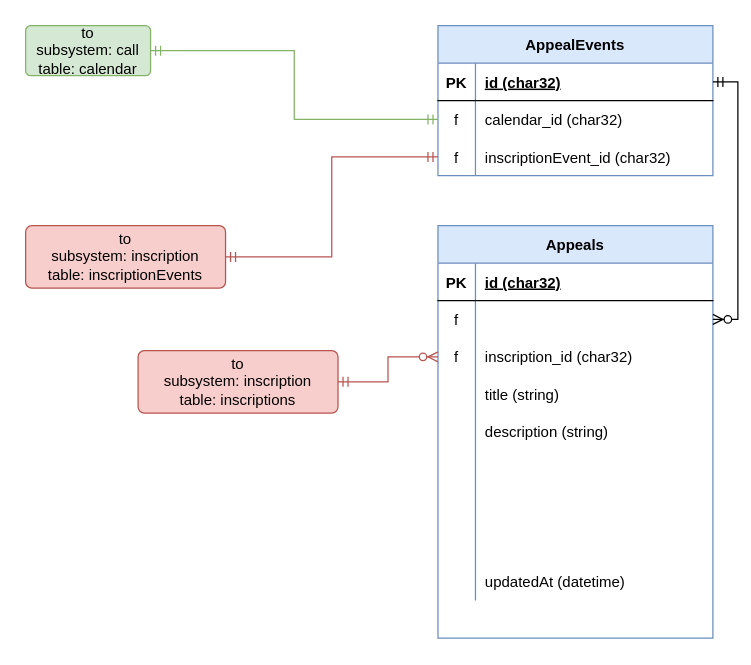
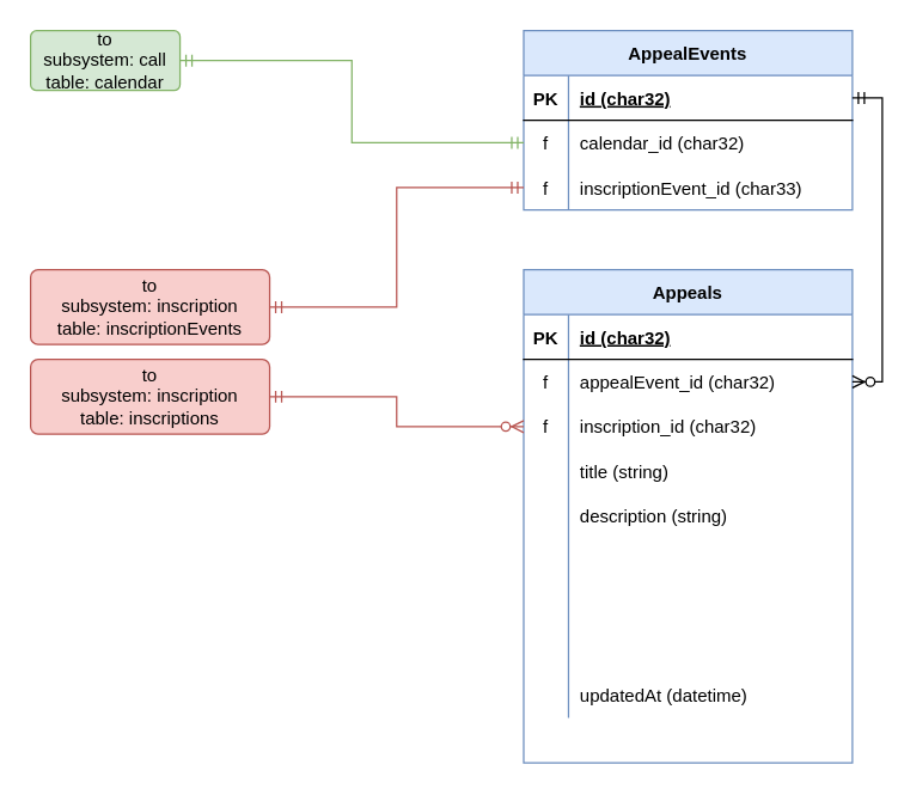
  <mxCell id="0" />
  <mxCell id="1" parent="0" />
  <mxCell id="2" value="AppealEvents" style="shape=table;startSize=30;container=1;collapsible=1;childLayout=tableLayout;fixedRows=1;rowLines=0;fontStyle=1;align=center;resizeLast=1;fillColor=#dae8fc;strokeColor=#6c8ebf;" vertex="1" parent="1"><mxGeometry x="350" y="20" width="220" height="120" as="geometry" /></mxCell>
  <mxCell id="3" value="" style="shape=partialRectangle;collapsible=0;dropTarget=0;pointerEvents=0;fillColor=none;top=0;left=0;bottom=1;right=0;points=[[0,0.5],[1,0.5]];portConstraint=eastwest;" vertex="1" parent="2"><mxGeometry y="30" width="220" height="30" as="geometry" /></mxCell>
  <mxCell id="4" value="PK" style="shape=partialRectangle;connectable=0;fillColor=none;top=0;left=0;bottom=0;right=0;fontStyle=1;overflow=hidden;" vertex="1" parent="3"><mxGeometry width="30" height="30" as="geometry" /></mxCell>
  <mxCell id="5" value="id (char32)" style="shape=partialRectangle;connectable=0;fillColor=none;top=0;left=0;bottom=0;right=0;align=left;spacingLeft=6;fontStyle=5;overflow=hidden;" vertex="1" parent="3"><mxGeometry x="30" width="190" height="30" as="geometry" /></mxCell>
  <mxCell id="6" value="" style="shape=partialRectangle;collapsible=0;dropTarget=0;pointerEvents=0;fillColor=none;top=0;left=0;bottom=0;right=0;points=[[0,0.5],[1,0.5]];portConstraint=eastwest;" vertex="1" parent="2"><mxGeometry y="60" width="220" height="30" as="geometry" /></mxCell>
  <mxCell id="7" value="f" style="shape=partialRectangle;connectable=0;fillColor=none;top=0;left=0;bottom=0;right=0;editable=1;overflow=hidden;" vertex="1" parent="6"><mxGeometry width="30" height="30" as="geometry" /></mxCell>
  <mxCell id="8" value="calendar_id (char32)" style="shape=partialRectangle;connectable=0;fillColor=none;top=0;left=0;bottom=0;right=0;align=left;spacingLeft=6;overflow=hidden;" vertex="1" parent="6"><mxGeometry x="30" width="190" height="30" as="geometry" /></mxCell>
  <mxCell id="9" value="" style="shape=partialRectangle;collapsible=0;dropTarget=0;pointerEvents=0;fillColor=none;top=0;left=0;bottom=0;right=0;points=[[0,0.5],[1,0.5]];portConstraint=eastwest;" vertex="1" parent="2"><mxGeometry y="90" width="220" height="30" as="geometry" /></mxCell>
  <mxCell id="10" value="f" style="shape=partialRectangle;connectable=0;fillColor=none;top=0;left=0;bottom=0;right=0;editable=1;overflow=hidden;" vertex="1" parent="9"><mxGeometry width="30" height="30" as="geometry" /></mxCell>
- <mxCell id="11" value="inscriptionEvent_id (char32)" style="shape=partialRectangle;connectable=0;fillColor=none;top=0;left=0;bottom=0;right=0;align=left;spacingLeft=6;overflow=hidden;" vertex="1" parent="9"><mxGeometry x="30" width="190" height="30" as="geometry" /></mxCell>
+ <mxCell id="11" value="inscriptionEvent_id (char33)" style="shape=partialRectangle;connectable=0;fillColor=none;top=0;left=0;bottom=0;right=0;align=left;spacingLeft=6;overflow=hidden;" vertex="1" parent="9"><mxGeometry x="30" width="190" height="30" as="geometry" /></mxCell>
  <mxCell id="12" value="Appeals" style="shape=table;startSize=30;container=1;collapsible=1;childLayout=tableLayout;fixedRows=1;rowLines=0;fontStyle=1;align=center;resizeLast=1;fillColor=#dae8fc;strokeColor=#6c8ebf;" vertex="1" parent="1"><mxGeometry x="350" y="180" width="220" height="330" as="geometry" /></mxCell>
  <mxCell id="13" value="" style="shape=partialRectangle;collapsible=0;dropTarget=0;pointerEvents=0;fillColor=none;top=0;left=0;bottom=1;right=0;points=[[0,0.5],[1,0.5]];portConstraint=eastwest;" vertex="1" parent="12"><mxGeometry y="30" width="220" height="30" as="geometry" /></mxCell>
  <mxCell id="14" value="PK" style="shape=partialRectangle;connectable=0;fillColor=none;top=0;left=0;bottom=0;right=0;fontStyle=1;overflow=hidden;" vertex="1" parent="13"><mxGeometry width="30" height="30" as="geometry" /></mxCell>
  <mxCell id="15" value="id (char32)" style="shape=partialRectangle;connectable=0;fillColor=none;top=0;left=0;bottom=0;right=0;align=left;spacingLeft=6;fontStyle=5;overflow=hidden;" vertex="1" parent="13"><mxGeometry x="30" width="190" height="30" as="geometry" /></mxCell>
  <mxCell id="16" style="shape=partialRectangle;collapsible=0;dropTarget=0;pointerEvents=0;fillColor=none;top=0;left=0;bottom=0;right=0;points=[[0,0.5],[1,0.5]];portConstraint=eastwest;" vertex="1" parent="12"><mxGeometry y="60" width="220" height="30" as="geometry" /></mxCell>
  <mxCell id="17" value="f" style="shape=partialRectangle;connectable=0;fillColor=none;top=0;left=0;bottom=0;right=0;editable=1;overflow=hidden;" vertex="1" parent="16"><mxGeometry width="30" height="30" as="geometry" /></mxCell>
+ <mxCell id="18" value="appealEvent_id (char32)" style="shape=partialRectangle;connectable=0;fillColor=none;top=0;left=0;bottom=0;right=0;align=left;spacingLeft=6;overflow=hidden;" vertex="1" parent="16"><mxGeometry x="30" width="190" height="30" as="geometry" /></mxCell>
  <mxCell id="19" value="" style="shape=partialRectangle;collapsible=0;dropTarget=0;pointerEvents=0;fillColor=none;top=0;left=0;bottom=0;right=0;points=[[0,0.5],[1,0.5]];portConstraint=eastwest;" vertex="1" parent="12"><mxGeometry y="90" width="220" height="30" as="geometry" /></mxCell>
  <mxCell id="20" value="f" style="shape=partialRectangle;connectable=0;fillColor=none;top=0;left=0;bottom=0;right=0;editable=1;overflow=hidden;" vertex="1" parent="19"><mxGeometry width="30" height="30" as="geometry" /></mxCell>
  <mxCell id="21" value="inscription_id (char32)" style="shape=partialRectangle;connectable=0;fillColor=none;top=0;left=0;bottom=0;right=0;align=left;spacingLeft=6;overflow=hidden;" vertex="1" parent="19"><mxGeometry x="30" width="190" height="30" as="geometry" /></mxCell>
  <mxCell id="22" style="shape=partialRectangle;collapsible=0;dropTarget=0;pointerEvents=0;fillColor=none;top=0;left=0;bottom=0;right=0;points=[[0,0.5],[1,0.5]];portConstraint=eastwest;" vertex="1" parent="12"><mxGeometry y="120" width="220" height="30" as="geometry" /></mxCell>
  <mxCell id="23" style="shape=partialRectangle;connectable=0;fillColor=none;top=0;left=0;bottom=0;right=0;editable=1;overflow=hidden;" vertex="1" parent="22"><mxGeometry width="30" height="30" as="geometry" /></mxCell>
  <mxCell id="24" value="title (string)" style="shape=partialRectangle;connectable=0;fillColor=none;top=0;left=0;bottom=0;right=0;align=left;spacingLeft=6;overflow=hidden;" vertex="1" parent="22"><mxGeometry x="30" width="190" height="30" as="geometry" /></mxCell>
  <mxCell id="25" style="shape=partialRectangle;collapsible=0;dropTarget=0;pointerEvents=0;fillColor=none;top=0;left=0;bottom=0;right=0;points=[[0,0.5],[1,0.5]];portConstraint=eastwest;" vertex="1" parent="12"><mxGeometry y="150" width="220" height="30" as="geometry" /></mxCell>
  <mxCell id="26" style="shape=partialRectangle;connectable=0;fillColor=none;top=0;left=0;bottom=0;right=0;editable=1;overflow=hidden;" vertex="1" parent="25"><mxGeometry width="30" height="30" as="geometry" /></mxCell>
  <mxCell id="27" value="description (string)" style="shape=partialRectangle;connectable=0;fillColor=none;top=0;left=0;bottom=0;right=0;align=left;spacingLeft=6;overflow=hidden;" vertex="1" parent="25"><mxGeometry x="30" width="190" height="30" as="geometry" /></mxCell>
  <mxCell id="28" style="shape=partialRectangle;collapsible=0;dropTarget=0;pointerEvents=0;fillColor=none;top=0;left=0;bottom=0;right=0;points=[[0,0.5],[1,0.5]];portConstraint=eastwest;" vertex="1" parent="12"><mxGeometry y="180" width="220" height="30" as="geometry" /></mxCell>
  <mxCell id="29" style="shape=partialRectangle;connectable=0;fillColor=none;top=0;left=0;bottom=0;right=0;editable=1;overflow=hidden;" vertex="1" parent="28"><mxGeometry width="30" height="30" as="geometry" /></mxCell>
  <mxCell id="30" style="shape=partialRectangle;collapsible=0;dropTarget=0;pointerEvents=0;fillColor=none;top=0;left=0;bottom=0;right=0;points=[[0,0.5],[1,0.5]];portConstraint=eastwest;" vertex="1" parent="12"><mxGeometry y="210" width="220" height="30" as="geometry" /></mxCell>
  <mxCell id="31" style="shape=partialRectangle;connectable=0;fillColor=none;top=0;left=0;bottom=0;right=0;editable=1;overflow=hidden;" vertex="1" parent="30"><mxGeometry width="30" height="30" as="geometry" /></mxCell>
  <mxCell id="32" style="shape=partialRectangle;collapsible=0;dropTarget=0;pointerEvents=0;fillColor=none;top=0;left=0;bottom=0;right=0;points=[[0,0.5],[1,0.5]];portConstraint=eastwest;" vertex="1" parent="12"><mxGeometry y="240" width="220" height="30" as="geometry" /></mxCell>
  <mxCell id="33" style="shape=partialRectangle;connectable=0;fillColor=none;top=0;left=0;bottom=0;right=0;editable=1;overflow=hidden;" vertex="1" parent="32"><mxGeometry width="30" height="30" as="geometry" /></mxCell>
  <mxCell id="34" style="shape=partialRectangle;collapsible=0;dropTarget=0;pointerEvents=0;fillColor=none;top=0;left=0;bottom=0;right=0;points=[[0,0.5],[1,0.5]];portConstraint=eastwest;" vertex="1" parent="12"><mxGeometry y="270" width="220" height="30" as="geometry" /></mxCell>
  <mxCell id="35" style="shape=partialRectangle;connectable=0;fillColor=none;top=0;left=0;bottom=0;right=0;editable=1;overflow=hidden;" vertex="1" parent="34"><mxGeometry width="30" height="30" as="geometry" /></mxCell>
  <mxCell id="36" value="updatedAt (datetime)" style="shape=partialRectangle;connectable=0;fillColor=none;top=0;left=0;bottom=0;right=0;align=left;spacingLeft=6;overflow=hidden;" vertex="1" parent="34"><mxGeometry x="30" width="190" height="30" as="geometry" /></mxCell>
  <mxCell id="37" style="shape=partialRectangle;collapsible=0;dropTarget=0;pointerEvents=0;fillColor=none;top=0;left=0;bottom=0;right=0;points=[[0,0.5],[1,0.5]];portConstraint=eastwest;" vertex="1" parent="12"><mxGeometry y="300" width="220" height="30" as="geometry" /></mxCell>
  <mxCell id="38" style="shape=partialRectangle;connectable=0;fillColor=none;top=0;left=0;bottom=0;right=0;editable=1;overflow=hidden;" vertex="1" parent="37"><mxGeometry width="30" height="30" as="geometry" /></mxCell>
  <mxCell id="39" style="edgeStyle=orthogonalEdgeStyle;rounded=0;orthogonalLoop=1;jettySize=auto;html=1;startArrow=ERzeroToMany;startFill=1;endArrow=ERmandOne;endFill=0;entryX=1;entryY=0.5;entryDx=0;entryDy=0;exitX=1;exitY=0.5;exitDx=0;exitDy=0;" edge="1" parent="1" source="16" target="3"><mxGeometry relative="1" as="geometry" /></mxCell>
  <mxCell id="40" value="to&lt;br&gt;subsystem: call&lt;br&gt;table: calendar" style="rounded=1;arcSize=10;whiteSpace=wrap;html=1;align=center;fillColor=#d5e8d4;strokeColor=#82b366;" vertex="1" parent="1"><mxGeometry x="20" y="20" width="100" height="40" as="geometry" /></mxCell>
  <mxCell id="41" style="edgeStyle=orthogonalEdgeStyle;rounded=0;orthogonalLoop=1;jettySize=auto;html=1;entryX=1;entryY=0.5;entryDx=0;entryDy=0;startArrow=ERmandOne;startFill=0;endArrow=ERmandOne;endFill=0;fillColor=#d5e8d4;strokeColor=#82b366;" edge="1" parent="1" source="6" target="40"><mxGeometry relative="1" as="geometry" /></mxCell>
  <mxCell id="42" value="to&lt;br&gt;subsystem: inscription&lt;br&gt;table: inscriptionEvents" style="rounded=1;arcSize=10;whiteSpace=wrap;html=1;align=center;fillColor=#f8cecc;strokeColor=#b85450;" vertex="1" parent="1"><mxGeometry x="20" y="180" width="160" height="50" as="geometry" /></mxCell>
  <mxCell id="43" style="edgeStyle=orthogonalEdgeStyle;rounded=0;orthogonalLoop=1;jettySize=auto;html=1;entryX=1;entryY=0.5;entryDx=0;entryDy=0;startArrow=ERmandOne;startFill=0;endArrow=ERmandOne;endFill=0;fillColor=#f8cecc;strokeColor=#b85450;" edge="1" parent="1" source="9" target="42"><mxGeometry relative="1" as="geometry" /></mxCell>
- <mxCell id="44" value="to&lt;br&gt;subsystem: inscription&lt;br&gt;table: inscriptions" style="rounded=1;arcSize=10;whiteSpace=wrap;html=1;align=center;fillColor=#f8cecc;strokeColor=#b85450;" vertex="1" parent="1"><mxGeometry x="110" y="280" width="160" height="50" as="geometry" /></mxCell>
+ <mxCell id="44" value="to&lt;br&gt;subsystem: inscription&lt;br&gt;table: inscriptions" style="rounded=1;arcSize=10;whiteSpace=wrap;html=1;align=center;fillColor=#f8cecc;strokeColor=#b85450;" vertex="1" parent="1"><mxGeometry x="20" y="240" width="160" height="50" as="geometry" /></mxCell>
  <mxCell id="45" style="edgeStyle=orthogonalEdgeStyle;rounded=0;orthogonalLoop=1;jettySize=auto;html=1;startArrow=ERzeroToMany;startFill=1;endArrow=ERmandOne;endFill=0;fillColor=#f8cecc;strokeColor=#b85450;" edge="1" parent="1" source="19" target="44"><mxGeometry relative="1" as="geometry" /></mxCell>
